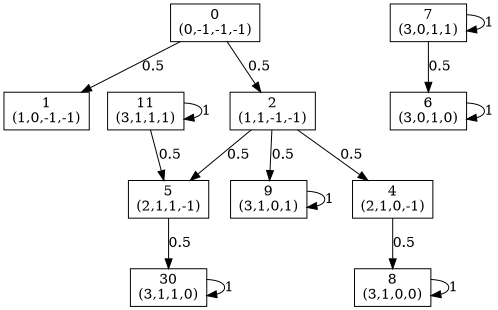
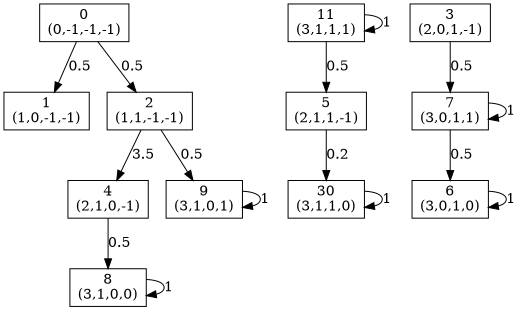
  digraph {
    node [shape=box]
    n1 [label="0\n(0,-1,-1,-1)"]
    n2 [label="1\n(1,0,-1,-1)"]
    n3 [label="2\n(1,1,-1,-1)"]
    n4 [label="4\n(2,1,0,-1)"]
    n5 [label="5\n(2,1,1,-1)"]
    n6 [label="9\n(3,1,0,1)"]
+   n7 [label="3\n(2,0,1,-1)"]
    n8 [label="7\n(3,0,1,1)"]
    n9 [label="8\n(3,1,0,0)"]
    n10 [label="30\n(3,1,1,0)"]
    n11 [label="6\n(3,0,1,0)"]
    n12 [label="11\n(3,1,1,1)"]
    n1 -> n2 [label=0.5]
    n1 -> n3 [label=0.5]
-   n3 -> n4 [label=0.5]
-   n3 -> n5 [label=0.5]
+   n3 -> n4 [label=3.5]
    n3 -> n6 [label=0.5]
    n4 -> n9 [label=0.5]
-   n5 -> n10 [label=0.5]
+   n5 -> n10 [label=0.2]
    n6 -> n6 [label=1]
+   n7 -> n8 [label=0.5]
    n8 -> n8 [label=1]
    n8 -> n11 [label=0.5]
    n9 -> n9 [label=1]
    n10 -> n10 [label=1]
    n11 -> n11 [label=1]
    n12 -> n5 [label=0.5]
    n12 -> n12 [label=1]
  }
